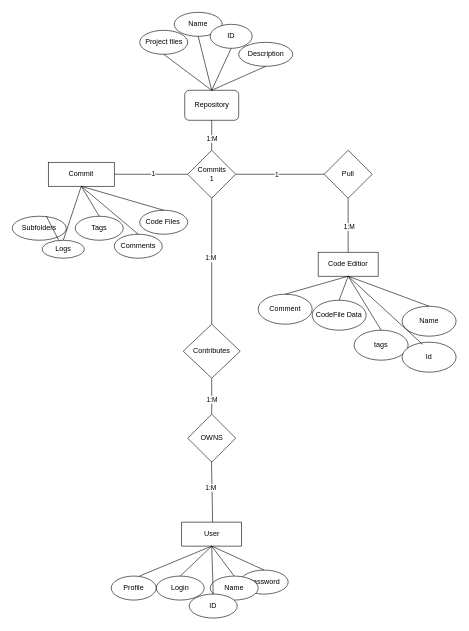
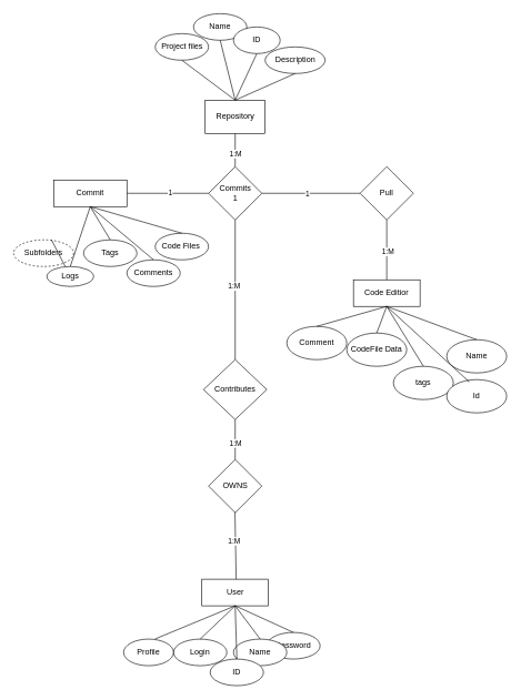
  <mxCell id="0" />
  <mxCell id="1" parent="0" />
- <mxCell id="2" value="Repository" style="whiteSpace=wrap;html=1;rounded=1;" vertex="1" parent="1"><mxGeometry x="307.5" y="150" width="90" height="50" as="geometry" /></mxCell>
+ <mxCell id="2" value="Repository" style="rounded=0;whiteSpace=wrap;html=1;" vertex="1" parent="1"><mxGeometry x="307.5" y="150" width="90" height="50" as="geometry" /></mxCell>
  <mxCell id="3" value="Name" style="ellipse;whiteSpace=wrap;html=1;" vertex="1" parent="1"><mxGeometry x="290" width="80" height="40" as="geometry" y="20" /></mxCell>
  <mxCell id="4" value="ID" style="ellipse;whiteSpace=wrap;html=1;" vertex="1" parent="1"><mxGeometry x="350" y="40" width="70" height="40" as="geometry" /></mxCell>
  <mxCell id="5" value="Description" style="ellipse;whiteSpace=wrap;html=1;" vertex="1" parent="1"><mxGeometry x="397.5" y="70" width="90" height="40" as="geometry" /></mxCell>
  <mxCell id="6" value="Project files" style="ellipse;whiteSpace=wrap;html=1;" vertex="1" parent="1"><mxGeometry x="232.5" y="50" width="80" height="40" as="geometry" /></mxCell>
  <mxCell id="7" value="" style="endArrow=none;html=1;rounded=0;exitX=0.5;exitY=1;exitDx=0;exitDy=0;entryX=0.5;entryY=0;entryDx=0;entryDy=0;" edge="1" parent="1" source="6" target="2"><mxGeometry width="50" height="50" relative="1" as="geometry"><mxPoint x="500" y="330" as="sourcePoint" /><mxPoint x="550" y="280" as="targetPoint" /></mxGeometry></mxCell>
  <mxCell id="8" value="" style="endArrow=none;html=1;rounded=0;exitX=0.5;exitY=1;exitDx=0;exitDy=0;entryX=0.5;entryY=0;entryDx=0;entryDy=0;" edge="1" parent="1" source="3" target="2"><mxGeometry width="50" height="50" relative="1" as="geometry"><mxPoint x="500" y="330" as="sourcePoint" /><mxPoint x="550" y="280" as="targetPoint" /></mxGeometry></mxCell>
  <mxCell id="9" value="" style="endArrow=none;html=1;rounded=0;entryX=0.5;entryY=1;entryDx=0;entryDy=0;exitX=0.5;exitY=0;exitDx=0;exitDy=0;" edge="1" parent="1" source="2" target="5"><mxGeometry width="50" height="50" relative="1" as="geometry"><mxPoint x="500" y="330" as="sourcePoint" /><mxPoint x="600" y="190" as="targetPoint" /></mxGeometry></mxCell>
  <mxCell id="10" value="" style="endArrow=none;html=1;rounded=0;entryX=0.5;entryY=1;entryDx=0;entryDy=0;exitX=0.5;exitY=0;exitDx=0;exitDy=0;" edge="1" parent="1" source="2" target="4"><mxGeometry width="50" height="50" relative="1" as="geometry"><mxPoint x="500" y="330" as="sourcePoint" /><mxPoint x="550" y="280" as="targetPoint" /></mxGeometry></mxCell>
  <mxCell id="11" value="Commits&lt;div&gt;1&lt;/div&gt;" style="rhombus;whiteSpace=wrap;html=1;" vertex="1" parent="1"><mxGeometry x="312.5" y="250" width="80" height="80" as="geometry" /></mxCell>
  <mxCell id="12" value="" style="endArrow=none;html=1;rounded=0;exitX=0.5;exitY=1;exitDx=0;exitDy=0;entryX=0.5;entryY=0;entryDx=0;entryDy=0;fontSize=13;" edge="1" parent="1" source="2" target="11"><mxGeometry width="50" height="50" relative="1" as="geometry"><mxPoint x="500" y="330" as="sourcePoint" /><mxPoint x="550" y="280" as="targetPoint" /></mxGeometry></mxCell>
  <mxCell id="13" value="1:M" style="edgeLabel;html=1;align=center;verticalAlign=middle;resizable=0;points=[];" vertex="1" connectable="0" parent="12"><mxGeometry x="-0.228" y="-4" relative="1" as="geometry"><mxPoint x="4" y="11" as="offset" /></mxGeometry></mxCell>
  <mxCell id="14" value="Commit" style="rounded=0;whiteSpace=wrap;html=1;" vertex="1" parent="1"><mxGeometry x="80" y="270" width="110" height="40" as="geometry" /></mxCell>
  <mxCell id="15" value="Tags" style="ellipse;whiteSpace=wrap;html=1;" vertex="1" parent="1"><mxGeometry x="125" y="360" width="80" height="40" as="geometry" /></mxCell>
  <mxCell id="16" value="Comments" style="ellipse;whiteSpace=wrap;html=1;" vertex="1" parent="1"><mxGeometry x="190" y="390" width="80" height="40" as="geometry" /></mxCell>
  <mxCell id="17" value="Logs" style="ellipse;whiteSpace=wrap;html=1;" vertex="1" parent="1"><mxGeometry x="70" y="400" width="70" height="30" as="geometry" /></mxCell>
  <mxCell id="18" value="Code Files&amp;nbsp;" style="ellipse;whiteSpace=wrap;html=1;" vertex="1" parent="1"><mxGeometry x="232.5" y="350" width="80" height="40" as="geometry" /></mxCell>
- <mxCell id="19" value="Subfolders" style="ellipse;whiteSpace=wrap;html=1;" vertex="1" parent="1"><mxGeometry x="20" y="360" width="90" height="40" as="geometry" /></mxCell>
+ <mxCell id="19" value="Subfolders" style="ellipse;whiteSpace=wrap;html=1;dashed=1;" vertex="1" parent="1"><mxGeometry x="20" y="360" width="90" height="40" as="geometry" /></mxCell>
  <mxCell id="20" value="" style="endArrow=none;html=1;rounded=0;exitX=0.63;exitY=-0.004;exitDx=0;exitDy=0;exitPerimeter=0;" edge="1" parent="1" source="19" target="17"><mxGeometry width="50" height="50" relative="1" as="geometry"><mxPoint x="500" y="530" as="sourcePoint" /><mxPoint x="550" y="480" as="targetPoint" /></mxGeometry></mxCell>
  <mxCell id="21" value="" style="endArrow=none;html=1;rounded=0;exitX=0.5;exitY=0;exitDx=0;exitDy=0;entryX=0.5;entryY=1;entryDx=0;entryDy=0;" edge="1" parent="1" source="17" target="14"><mxGeometry width="50" height="50" relative="1" as="geometry"><mxPoint x="500" y="530" as="sourcePoint" /><mxPoint x="450" y="550" as="targetPoint" /></mxGeometry></mxCell>
  <mxCell id="22" value="" style="endArrow=none;html=1;rounded=0;exitX=0.5;exitY=0;exitDx=0;exitDy=0;entryX=0.5;entryY=1;entryDx=0;entryDy=0;" edge="1" parent="1" source="15" target="14"><mxGeometry width="50" height="50" relative="1" as="geometry"><mxPoint x="500" y="530" as="sourcePoint" /><mxPoint x="460" y="540" as="targetPoint" /></mxGeometry></mxCell>
  <mxCell id="23" value="" style="endArrow=none;html=1;rounded=0;exitX=0.5;exitY=0;exitDx=0;exitDy=0;entryX=0.5;entryY=1;entryDx=0;entryDy=0;" edge="1" parent="1" source="16" target="14"><mxGeometry width="50" height="50" relative="1" as="geometry"><mxPoint x="500" y="530" as="sourcePoint" /><mxPoint x="460" y="540" as="targetPoint" /></mxGeometry></mxCell>
  <mxCell id="24" value="" style="endArrow=none;html=1;rounded=0;exitX=0.5;exitY=0;exitDx=0;exitDy=0;entryX=0.5;entryY=1;entryDx=0;entryDy=0;" edge="1" parent="1" source="18" target="14"><mxGeometry width="50" height="50" relative="1" as="geometry"><mxPoint x="500" y="530" as="sourcePoint" /><mxPoint x="320" y="420" as="targetPoint" /></mxGeometry></mxCell>
  <mxCell id="25" value="" style="endArrow=none;html=1;rounded=0;exitX=0;exitY=0.5;exitDx=0;exitDy=0;" edge="1" parent="1" source="11" target="14"><mxGeometry width="50" height="50" relative="1" as="geometry"><mxPoint x="830" y="340" as="sourcePoint" /><mxPoint x="880" y="290" as="targetPoint" /></mxGeometry></mxCell>
  <mxCell id="26" value="1" style="edgeLabel;html=1;align=center;verticalAlign=middle;resizable=0;points=[];" vertex="1" connectable="0" parent="25"><mxGeometry x="-0.069" y="-1" relative="1" as="geometry"><mxPoint x="-1" as="offset" /></mxGeometry></mxCell>
  <mxCell id="27" value="User" style="rounded=0;whiteSpace=wrap;html=1;" vertex="1" parent="1"><mxGeometry x="302.5" y="870" width="100" height="40" as="geometry" /></mxCell>
  <mxCell id="28" value="Login" style="ellipse;whiteSpace=wrap;html=1;" vertex="1" parent="1"><mxGeometry x="260" y="960" width="80" height="40" as="geometry" /></mxCell>
  <mxCell id="29" value="Password" style="ellipse;whiteSpace=wrap;html=1;" vertex="1" parent="1"><mxGeometry x="400" y="950" width="80" height="40" as="geometry" /></mxCell>
  <mxCell id="30" value="Name" style="ellipse;whiteSpace=wrap;html=1;" vertex="1" parent="1"><mxGeometry x="350" y="960" width="80" height="40" as="geometry" /></mxCell>
  <mxCell id="31" value="ID" style="ellipse;whiteSpace=wrap;html=1;" vertex="1" parent="1"><mxGeometry x="315" y="990" width="80" height="40" as="geometry" /></mxCell>
  <mxCell id="32" value="Profile" style="ellipse;whiteSpace=wrap;html=1;" vertex="1" parent="1"><mxGeometry x="185" y="960" width="75" height="40" as="geometry" /></mxCell>
  <mxCell id="33" value="" style="endArrow=none;html=1;rounded=0;exitX=0.63;exitY=-0.004;exitDx=0;exitDy=0;exitPerimeter=0;entryX=0.5;entryY=1;entryDx=0;entryDy=0;" edge="1" parent="1" source="32" target="27"><mxGeometry width="50" height="50" relative="1" as="geometry"><mxPoint x="510" y="540" as="sourcePoint" /><mxPoint x="560" y="490" as="targetPoint" /></mxGeometry></mxCell>
  <mxCell id="34" value="" style="endArrow=none;html=1;rounded=0;exitX=0.5;exitY=0;exitDx=0;exitDy=0;entryX=0.5;entryY=1;entryDx=0;entryDy=0;" edge="1" parent="1" source="30" target="27"><mxGeometry width="50" height="50" relative="1" as="geometry"><mxPoint x="510" y="540" as="sourcePoint" /><mxPoint x="460" y="560" as="targetPoint" /></mxGeometry></mxCell>
  <mxCell id="35" value="" style="endArrow=none;html=1;rounded=0;exitX=0.5;exitY=0;exitDx=0;exitDy=0;entryX=0.5;entryY=1;entryDx=0;entryDy=0;" edge="1" parent="1" source="28" target="27"><mxGeometry width="50" height="50" relative="1" as="geometry"><mxPoint x="510" y="540" as="sourcePoint" /><mxPoint x="470" y="550" as="targetPoint" /></mxGeometry></mxCell>
  <mxCell id="36" value="" style="endArrow=none;html=1;rounded=0;exitX=0.5;exitY=0;exitDx=0;exitDy=0;entryX=0.5;entryY=1;entryDx=0;entryDy=0;" edge="1" parent="1" source="29" target="27"><mxGeometry width="50" height="50" relative="1" as="geometry"><mxPoint x="510" y="540" as="sourcePoint" /><mxPoint x="470" y="550" as="targetPoint" /></mxGeometry></mxCell>
  <mxCell id="37" value="" style="endArrow=none;html=1;rounded=0;exitX=0.5;exitY=0;exitDx=0;exitDy=0;entryX=0.5;entryY=1;entryDx=0;entryDy=0;" edge="1" parent="1" source="31" target="27"><mxGeometry width="50" height="50" relative="1" as="geometry"><mxPoint x="510" y="540" as="sourcePoint" /><mxPoint x="330" y="430" as="targetPoint" /></mxGeometry></mxCell>
  <mxCell id="38" value="" style="endArrow=none;html=1;rounded=0;exitX=0.5;exitY=1;exitDx=0;exitDy=0;entryX=0.5;entryY=0;entryDx=0;entryDy=0;" edge="1" parent="1" source="11" target="43"><mxGeometry width="50" height="50" relative="1" as="geometry"><mxPoint x="340" y="440" as="sourcePoint" /><mxPoint x="501" y="307" as="targetPoint" /></mxGeometry></mxCell>
  <mxCell id="39" value="1:M" style="edgeLabel;html=1;align=center;verticalAlign=middle;resizable=0;points=[];" vertex="1" connectable="0" parent="38"><mxGeometry x="-0.06" y="-2" relative="1" as="geometry"><mxPoint as="offset" /></mxGeometry></mxCell>
  <mxCell id="40" value="OWNS" style="rhombus;whiteSpace=wrap;html=1;" vertex="1" parent="1"><mxGeometry x="312.5" y="690" width="80" height="80" as="geometry" /></mxCell>
  <mxCell id="41" value="" style="endArrow=none;html=1;rounded=0;exitX=0.5;exitY=0;exitDx=0;exitDy=0;" edge="1" parent="1"><mxGeometry width="50" height="50" relative="1" as="geometry"><mxPoint x="354" y="870" as="sourcePoint" /><mxPoint x="352.202" y="769.298" as="targetPoint" /></mxGeometry></mxCell>
  <mxCell id="42" value="1:M" style="edgeLabel;html=1;align=center;verticalAlign=middle;resizable=0;points=[];" vertex="1" connectable="0" parent="41"><mxGeometry x="0.148" y="2" relative="1" as="geometry"><mxPoint as="offset" /></mxGeometry></mxCell>
  <mxCell id="43" value="Contributes" style="rhombus;whiteSpace=wrap;html=1;" vertex="1" parent="1"><mxGeometry x="305" y="540" width="95" height="90" as="geometry" /></mxCell>
  <mxCell id="44" value="" style="endArrow=none;html=1;rounded=0;exitX=0.5;exitY=1;exitDx=0;exitDy=0;entryX=0.5;entryY=0;entryDx=0;entryDy=0;" edge="1" parent="1" source="43" target="40"><mxGeometry width="50" height="50" relative="1" as="geometry"><mxPoint x="340" y="420" as="sourcePoint" /><mxPoint x="390" y="370" as="targetPoint" /></mxGeometry></mxCell>
  <mxCell id="45" value="1:M" style="edgeLabel;html=1;align=center;verticalAlign=middle;resizable=0;points=[];" vertex="1" connectable="0" parent="44"><mxGeometry x="0.175" relative="1" as="geometry"><mxPoint as="offset" /></mxGeometry></mxCell>
  <mxCell id="46" value="Pull" style="rhombus;whiteSpace=wrap;html=1;" vertex="1" parent="1"><mxGeometry x="540" y="250" width="80" height="80" as="geometry" /></mxCell>
  <mxCell id="47" value="" style="endArrow=none;html=1;rounded=0;exitX=1;exitY=0.5;exitDx=0;exitDy=0;entryX=0;entryY=0.5;entryDx=0;entryDy=0;" edge="1" parent="1" source="11" target="46"><mxGeometry width="50" height="50" relative="1" as="geometry"><mxPoint x="340" y="420" as="sourcePoint" /><mxPoint x="390" y="370" as="targetPoint" /></mxGeometry></mxCell>
  <mxCell id="48" value="1" style="edgeLabel;html=1;align=center;verticalAlign=middle;resizable=0;points=[];" vertex="1" connectable="0" parent="47"><mxGeometry x="-0.066" y="4" relative="1" as="geometry"><mxPoint x="-1" y="4" as="offset" /></mxGeometry></mxCell>
  <mxCell id="49" value="Code Editior" style="rounded=0;whiteSpace=wrap;html=1;" vertex="1" parent="1"><mxGeometry x="530" y="420" width="100" height="40" as="geometry" /></mxCell>
  <mxCell id="50" value="" style="endArrow=none;html=1;rounded=0;exitX=0.5;exitY=1;exitDx=0;exitDy=0;entryX=0.5;entryY=0;entryDx=0;entryDy=0;" edge="1" parent="1" source="46" target="49"><mxGeometry width="50" height="50" relative="1" as="geometry"><mxPoint x="340" y="420" as="sourcePoint" /><mxPoint x="615" y="390" as="targetPoint" /></mxGeometry></mxCell>
  <mxCell id="51" value="1:M" style="edgeLabel;html=1;align=center;verticalAlign=middle;resizable=0;points=[];" vertex="1" connectable="0" parent="50"><mxGeometry x="0.043" y="1" relative="1" as="geometry"><mxPoint as="offset" /></mxGeometry></mxCell>
  <mxCell id="52" value="CodeFile Data" style="ellipse;whiteSpace=wrap;html=1;" vertex="1" parent="1"><mxGeometry x="520" y="500" width="90" height="50" as="geometry" /></mxCell>
  <mxCell id="53" value="Name" style="ellipse;whiteSpace=wrap;html=1;" vertex="1" parent="1"><mxGeometry x="670" y="510" width="90" height="50" as="geometry" /></mxCell>
  <mxCell id="54" value="tags" style="ellipse;whiteSpace=wrap;html=1;" vertex="1" parent="1"><mxGeometry x="590" y="550" width="90" height="50" as="geometry" /></mxCell>
  <mxCell id="55" value="Comment" style="ellipse;whiteSpace=wrap;html=1;" vertex="1" parent="1"><mxGeometry x="430" y="490" width="90" height="50" as="geometry" /></mxCell>
  <mxCell id="56" value="" style="endArrow=none;html=1;rounded=0;entryX=0.5;entryY=1;entryDx=0;entryDy=0;exitX=0.5;exitY=0;exitDx=0;exitDy=0;" edge="1" parent="1" source="55" target="49"><mxGeometry width="50" height="50" relative="1" as="geometry"><mxPoint x="340" y="420" as="sourcePoint" /><mxPoint x="390" y="370" as="targetPoint" /></mxGeometry></mxCell>
  <mxCell id="57" value="" style="endArrow=none;html=1;rounded=0;entryX=0.5;entryY=1;entryDx=0;entryDy=0;exitX=0.5;exitY=0;exitDx=0;exitDy=0;" edge="1" parent="1" source="52" target="49"><mxGeometry width="50" height="50" relative="1" as="geometry"><mxPoint x="340" y="420" as="sourcePoint" /><mxPoint x="390" y="370" as="targetPoint" /></mxGeometry></mxCell>
  <mxCell id="58" value="" style="endArrow=none;html=1;rounded=0;exitX=0.5;exitY=1;exitDx=0;exitDy=0;entryX=0.5;entryY=0;entryDx=0;entryDy=0;" edge="1" parent="1" source="49" target="54"><mxGeometry width="50" height="50" relative="1" as="geometry"><mxPoint x="340" y="700" as="sourcePoint" /><mxPoint x="390" y="650" as="targetPoint" /></mxGeometry></mxCell>
  <mxCell id="59" value="" style="endArrow=none;html=1;rounded=0;entryX=0.5;entryY=1;entryDx=0;entryDy=0;exitX=0.5;exitY=0;exitDx=0;exitDy=0;" edge="1" parent="1" source="53" target="49"><mxGeometry width="50" height="50" relative="1" as="geometry"><mxPoint x="340" y="700" as="sourcePoint" /><mxPoint x="390" y="650" as="targetPoint" /></mxGeometry></mxCell>
  <mxCell id="60" value="Id" style="ellipse;whiteSpace=wrap;html=1;" vertex="1" parent="1"><mxGeometry x="670" y="570" width="90" height="50" as="geometry" /></mxCell>
  <mxCell id="61" value="" style="endArrow=none;html=1;rounded=0;exitX=0.5;exitY=1;exitDx=0;exitDy=0;entryX=0.376;entryY=0.069;entryDx=0;entryDy=0;entryPerimeter=0;" edge="1" parent="1" source="49" target="60"><mxGeometry width="50" height="50" relative="1" as="geometry"><mxPoint x="340" y="560" as="sourcePoint" /><mxPoint x="390" y="510" as="targetPoint" /></mxGeometry></mxCell>
